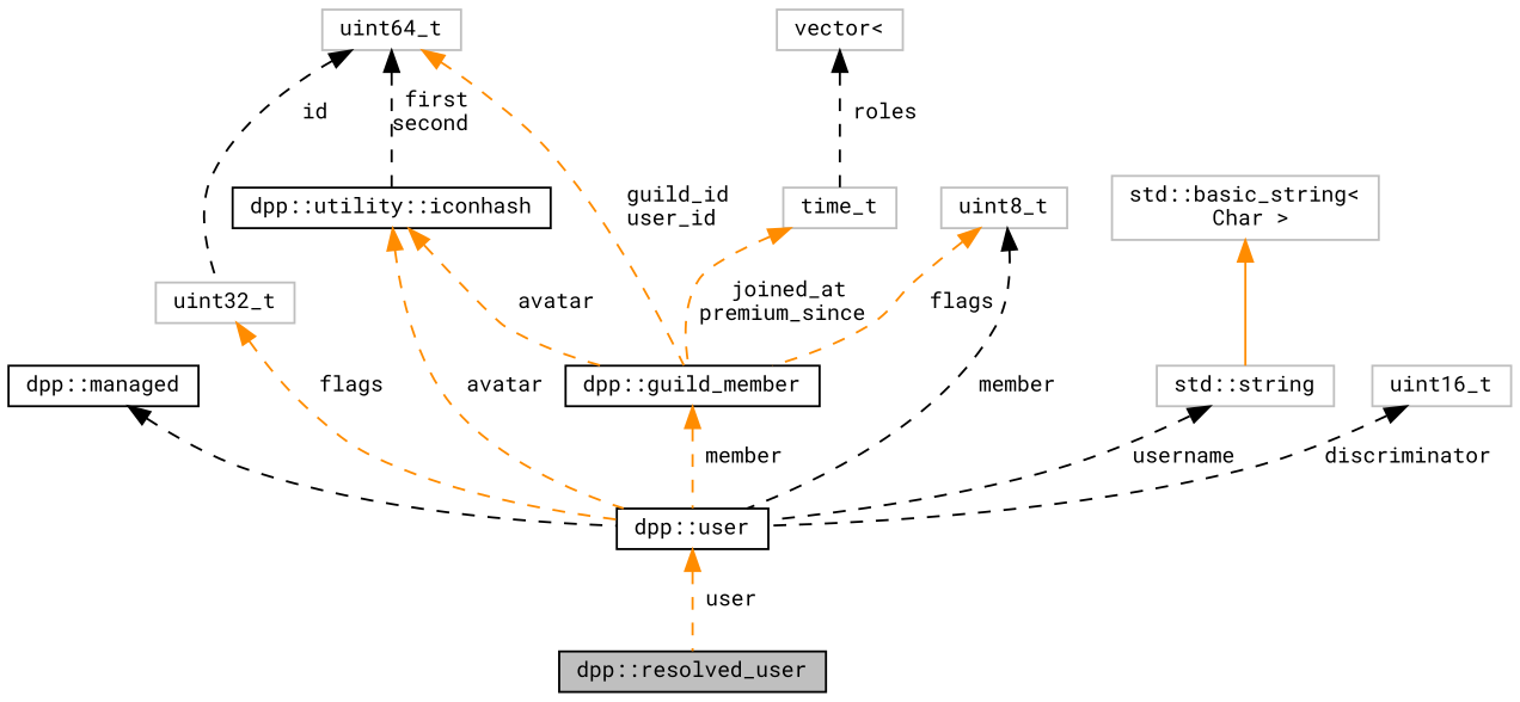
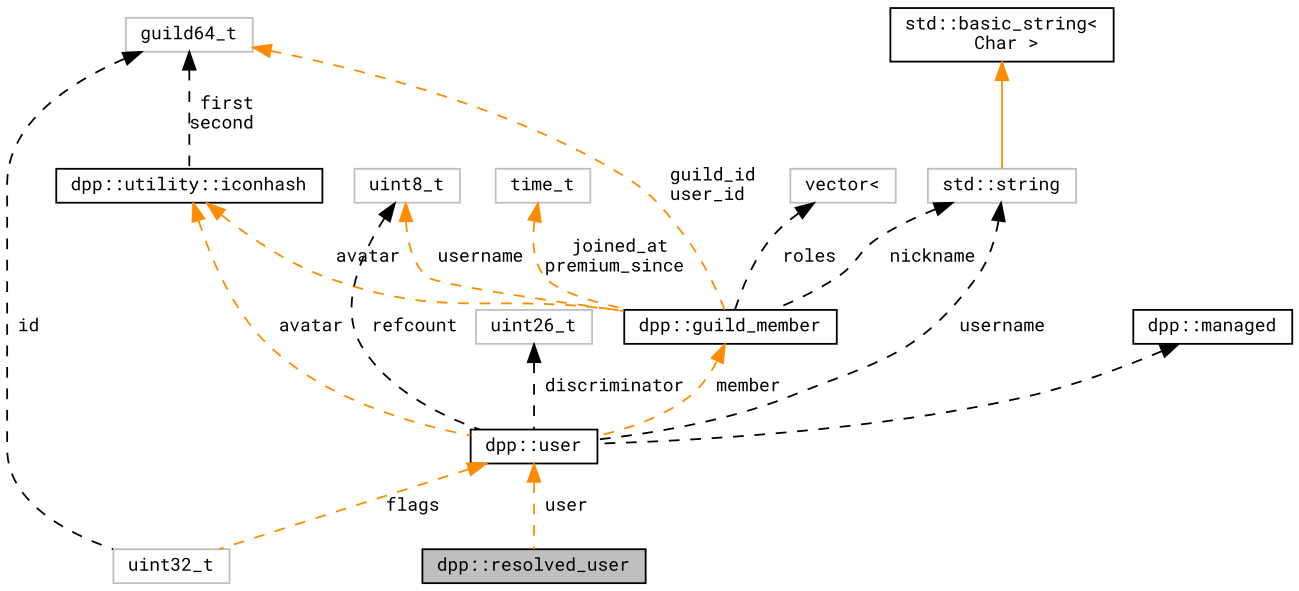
  digraph {
    fontname="Roboto Mono"
    rankdir=TB
    node [color=grey75 fontname="Roboto Mono" fontsize=10 shape=record]
    edge [color=darkorange dir=back fontname="Roboto Mono" fontsize=10 labelfontname=Helvetica labelfontsize=10 style=dashed]
    n1 [color=black fillcolor=grey75 fontcolor=black height=0.2 label="dpp::resolved_user" style=filled width=0.4]
    n2 [color=black height=0.2 label="dpp::user" width=0.4]
    n3 [color=black height=0.2 label="dpp::managed" width=0.4]
-   n4 [height=0.2 label=uint64_t width=0.4]
+   n4 [height=0.2 label=guild64_t width=0.4]
    n5 [color=black height=0.2 label="dpp::utility::iconhash" width=0.4]
    n6 [color=black height=0.2 label="dpp::guild_member" width=0.4]
    n7 [height=0.2 label=uint32_t width=0.4]
    n8 [height=0.2 label="std::string" width=0.4]
-   n9 [height=0.2 label="std::basic_string\<\l Char \>" width=0.4]
-   n10 [height=0.2 label=uint16_t width=0.4]
+   n9 [color=black height=0.2 label="std::basic_string\<\l Char \>" width=0.4]
+   n10 [height=0.2 label=uint26_t width=0.4]
    n11 [height=0.2 label=uint8_t width=0.4]
    n12 [height=0.2 label="vector\<" width=0.4]
    n13 [height=0.2 label=time_t width=0.4]
    n2 -> n1 [label=" user"]
    n3 -> n2 [color=black]
    n4 -> n5 [color=black label=" first\nsecond"]
    n4 -> n6 [label=" guild_id\nuser_id"]
    n4 -> n7 [color=black label=" id"]
    n5 -> n2 [label=" avatar"]
    n5 -> n6 [label=" avatar"]
    n6 -> n2 [label=" member"]
-   n7 -> n2 [label=" flags"]
+   n2 -> n7 [label=" flags"]
    n8 -> n2 [color=black label=" username"]
+   n8 -> n6 [color=black label=" nickname"]
    n9 -> n8 [style=solid]
    n10 -> n2 [color=black label=" discriminator"]
-   n11 -> n2 [color=black label=" member"]
-   n11 -> n6 [label=" flags"]
-   n12 -> n13 [color=black label=" roles"]
+   n11 -> n2 [color=black label=" refcount"]
+   n11 -> n6 [label=" username"]
+   n12 -> n6 [color=black label=" roles"]
    n13 -> n6 [label=" joined_at\npremium_since"]
  }
